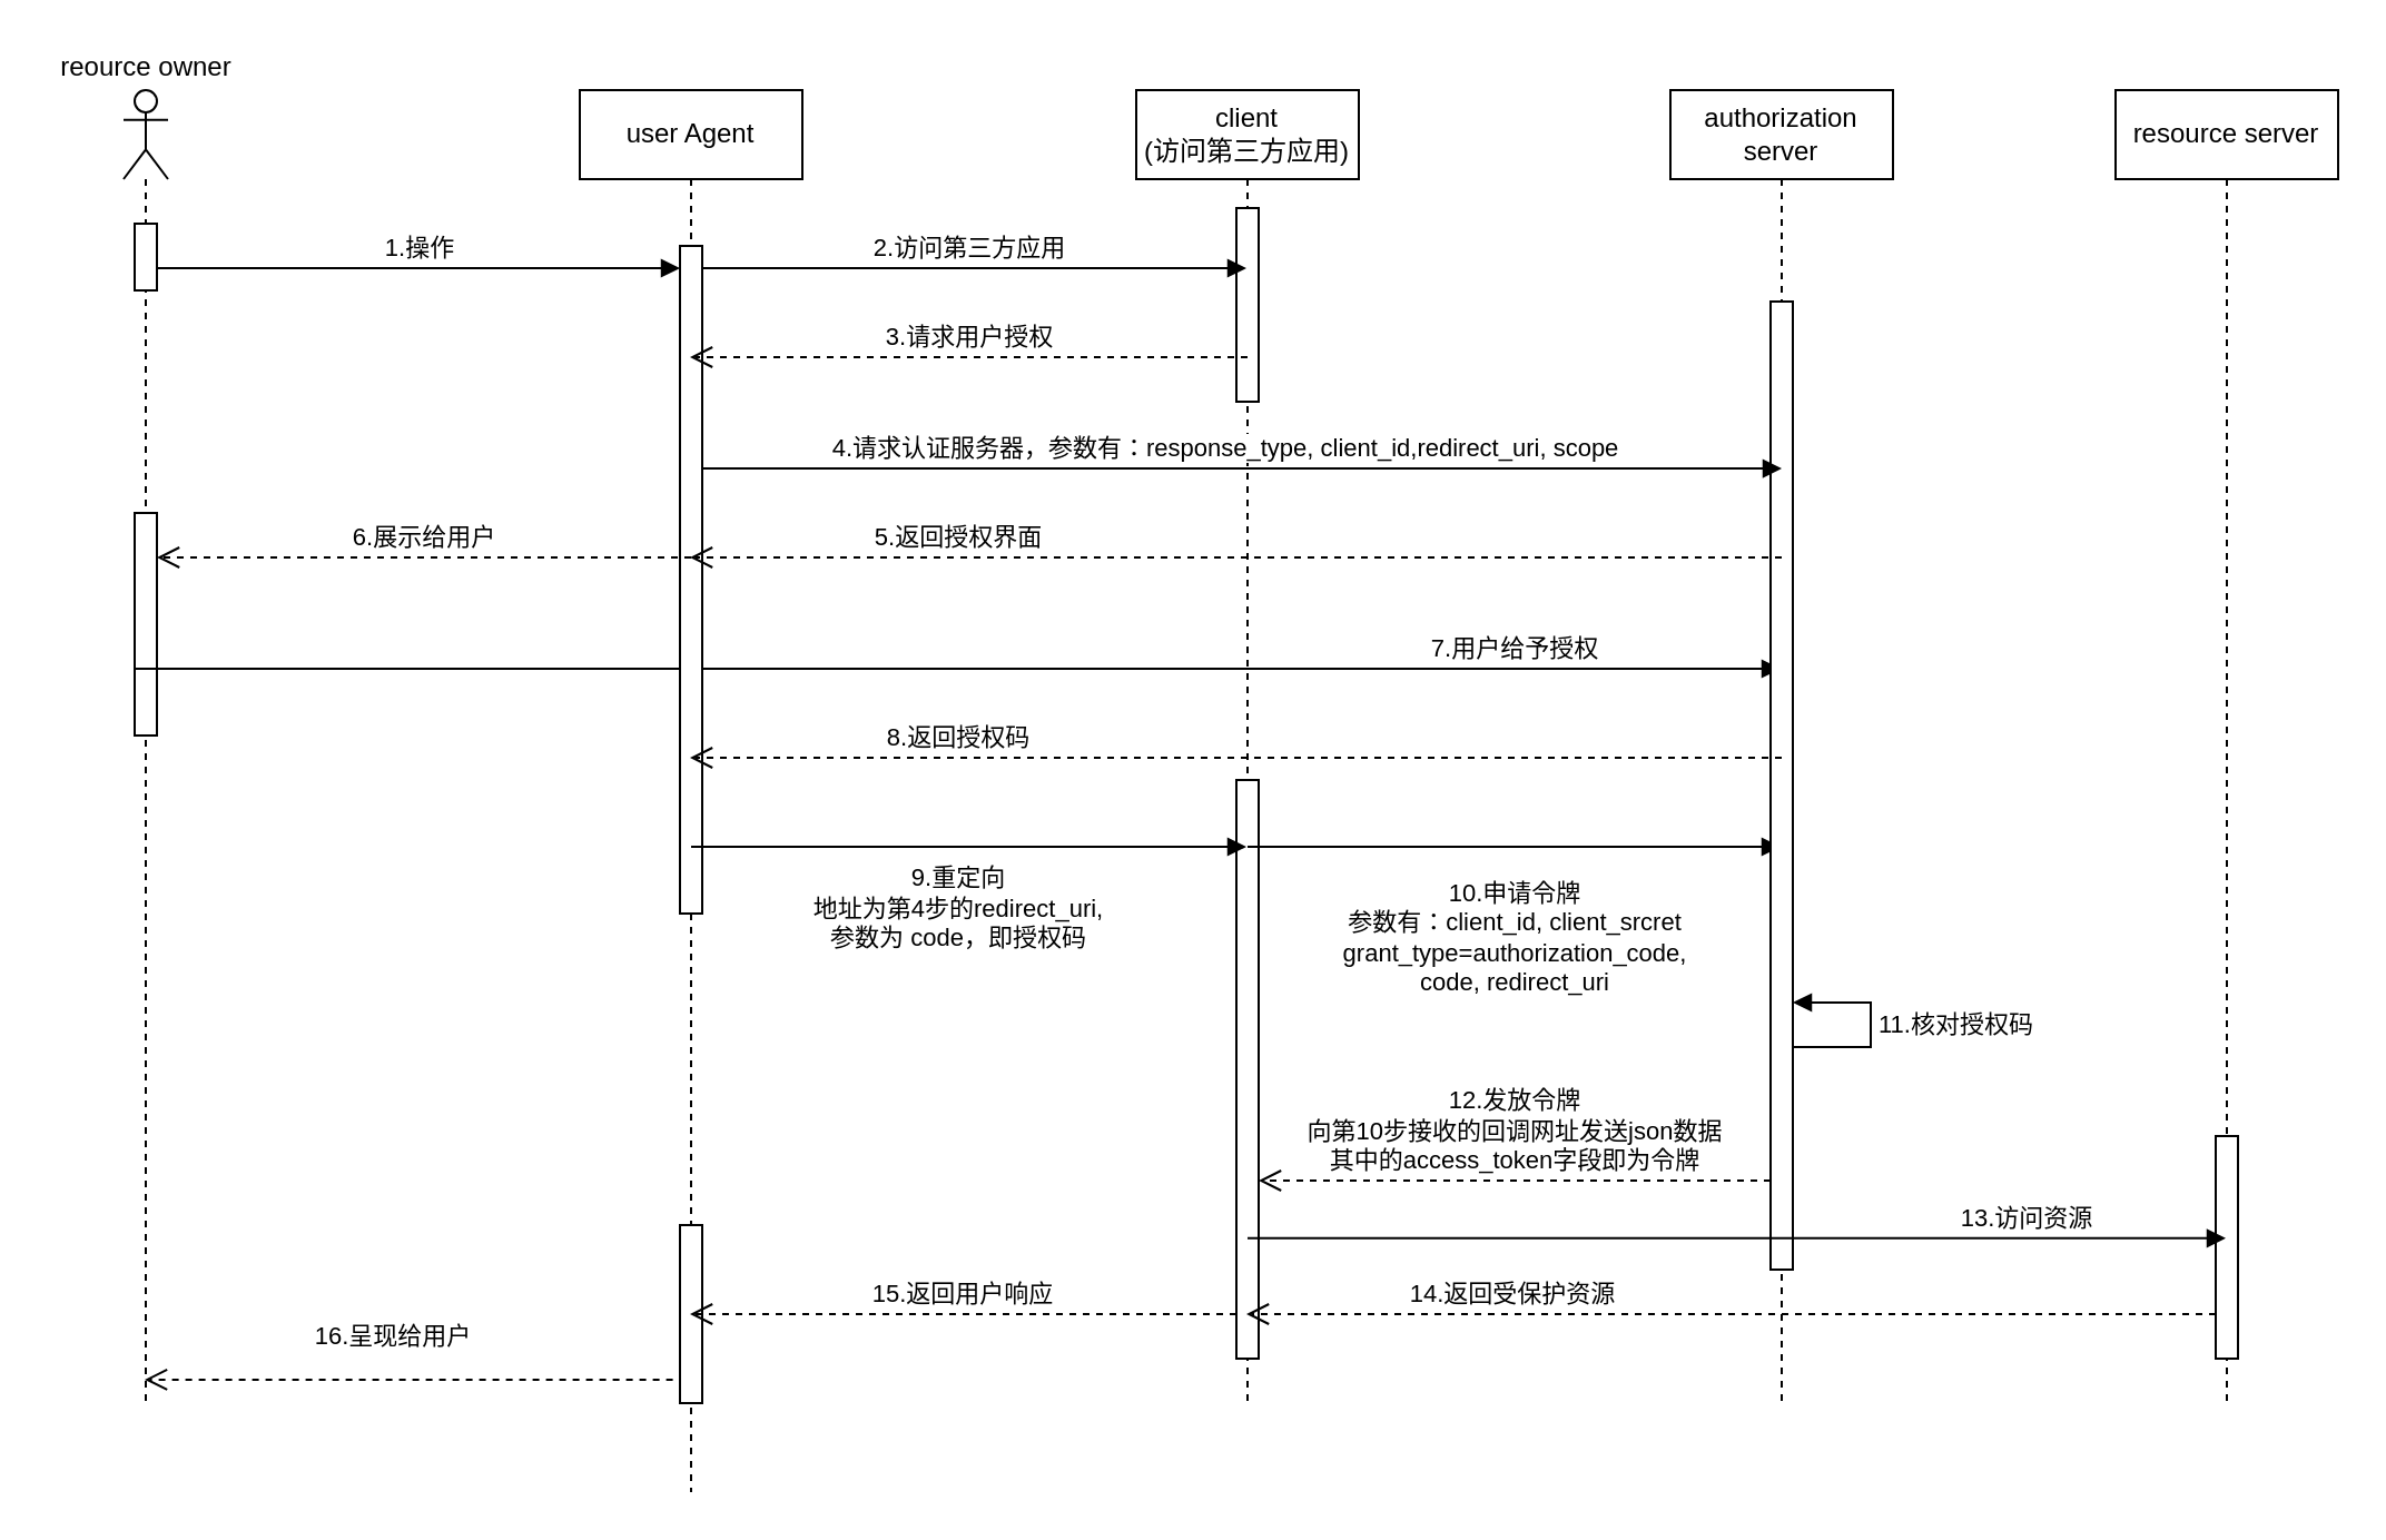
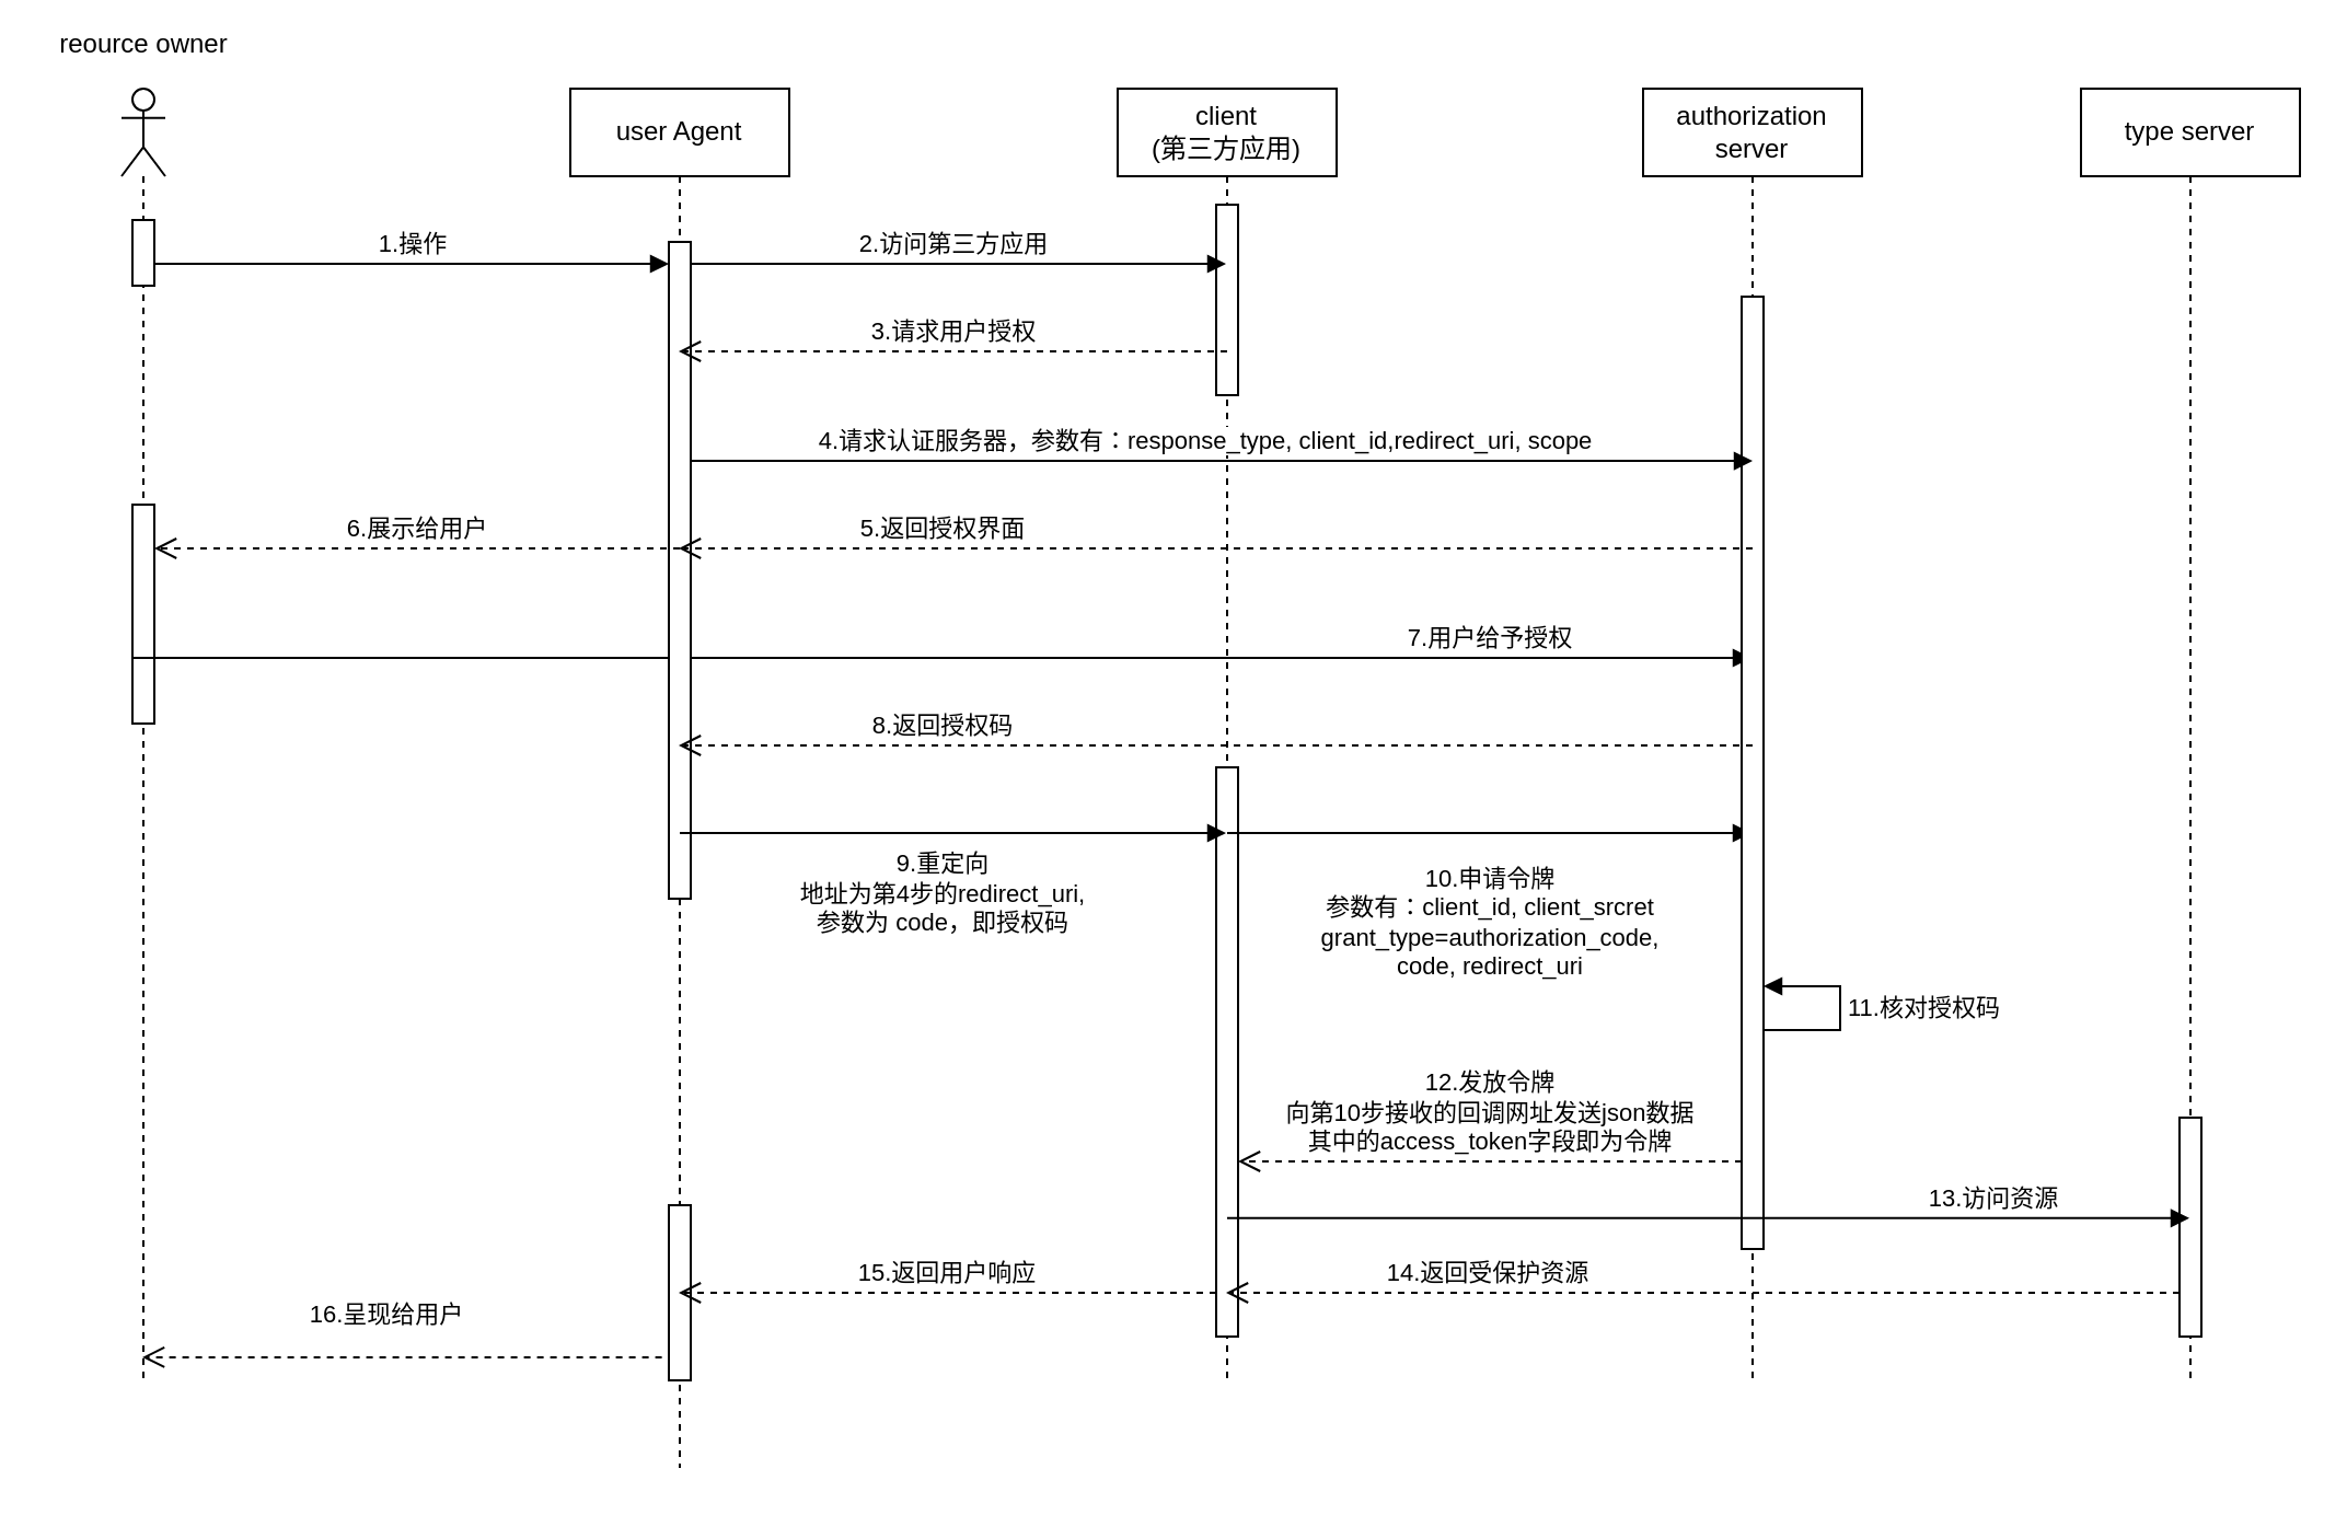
  <mxCell id="0" />
  <mxCell id="1" parent="0" />
- <mxCell id="2" value="client&lt;br&gt;(访问第三方应用)" style="shape=umlLifeline;perimeter=lifelinePerimeter;whiteSpace=wrap;html=1;container=1;collapsible=0;recursiveResize=0;outlineConnect=0;" parent="1" vertex="1"><mxGeometry x="510" y="40" width="100" height="590" as="geometry" /></mxCell>
+ <mxCell id="2" value="client&lt;br&gt;(第三方应用)" style="shape=umlLifeline;perimeter=lifelinePerimeter;whiteSpace=wrap;html=1;container=1;collapsible=0;recursiveResize=0;outlineConnect=0;" parent="1" vertex="1"><mxGeometry x="510" y="40" width="100" height="590" as="geometry" /></mxCell>
  <mxCell id="3" value="" style="html=1;points=[];perimeter=orthogonalPerimeter;" parent="2" vertex="1"><mxGeometry x="45" y="53" width="10" height="87" as="geometry" /></mxCell>
  <mxCell id="4" value="" style="html=1;points=[];perimeter=orthogonalPerimeter;" parent="2" vertex="1"><mxGeometry x="45" y="310" width="10" height="260" as="geometry" /></mxCell>
  <mxCell id="5" value="10.申请令牌&lt;br&gt;参数有：client_id, client_srcret&lt;br&gt;grant_type=authorization_code,&lt;br&gt;code, redirect_uri" style="html=1;verticalAlign=bottom;endArrow=block;" edge="1" parent="2" target="12"><mxGeometry x="0.002" y="-70" width="80" relative="1" as="geometry"><mxPoint x="50" y="340" as="sourcePoint" /><mxPoint x="130" y="340" as="targetPoint" /><mxPoint as="offset" /></mxGeometry></mxCell>
  <mxCell id="6" value="" style="shape=umlLifeline;participant=umlActor;perimeter=lifelinePerimeter;whiteSpace=wrap;html=1;container=1;collapsible=0;recursiveResize=0;verticalAlign=top;spacingTop=36;outlineConnect=0;" parent="1" vertex="1"><mxGeometry x="55" y="40" width="20" height="590" as="geometry" /></mxCell>
  <mxCell id="7" value="" style="html=1;points=[];perimeter=orthogonalPerimeter;" parent="6" vertex="1"><mxGeometry x="5" y="190" width="10" height="100" as="geometry" /></mxCell>
  <mxCell id="8" value="" style="html=1;points=[];perimeter=orthogonalPerimeter;" parent="6" vertex="1"><mxGeometry x="5" y="60" width="10" height="30" as="geometry" /></mxCell>
  <mxCell id="9" value="1.操作" style="html=1;verticalAlign=bottom;endArrow=block;" edge="1" parent="6"><mxGeometry width="80" relative="1" as="geometry"><mxPoint x="15" y="80" as="sourcePoint" /><mxPoint x="250" y="80" as="targetPoint" /></mxGeometry></mxCell>
  <mxCell id="10" value="7.用户给予授权" style="html=1;verticalAlign=bottom;endArrow=block;" edge="1" parent="6" target="12"><mxGeometry x="0.677" width="80" relative="1" as="geometry"><mxPoint x="5" y="260" as="sourcePoint" /><mxPoint x="85" y="260" as="targetPoint" /><mxPoint as="offset" /></mxGeometry></mxCell>
- <mxCell id="11" value="reource owner&lt;br&gt;" style="text;html=1;align=center;verticalAlign=middle;resizable=0;points=[];autosize=1;" parent="1" vertex="1"><mxGeometry x="20" y="20" width="90" height="20" as="geometry" /></mxCell>
+ <mxCell id="11" value="reource owner&lt;br&gt;" style="text;html=1;align=center;verticalAlign=middle;resizable=0;points=[];autosize=1;" parent="1" vertex="1"><mxGeometry x="20" y="10" width="90" height="20" as="geometry" /></mxCell>
  <mxCell id="12" value="authorization server" style="shape=umlLifeline;perimeter=lifelinePerimeter;whiteSpace=wrap;html=1;container=1;collapsible=0;recursiveResize=0;outlineConnect=0;" parent="1" vertex="1"><mxGeometry x="750" y="40" width="100" height="590" as="geometry" /></mxCell>
  <mxCell id="13" value="" style="html=1;points=[];perimeter=orthogonalPerimeter;" parent="12" vertex="1"><mxGeometry x="45" y="95" width="10" height="435" as="geometry" /></mxCell>
  <mxCell id="14" value="11.核对授权码" style="edgeStyle=orthogonalEdgeStyle;html=1;align=left;spacingLeft=2;endArrow=block;rounded=0;" parent="12" edge="1"><mxGeometry x="0.182" relative="1" as="geometry"><mxPoint x="55" y="410" as="sourcePoint" /><Array as="points"><mxPoint x="55" y="430" /><mxPoint x="90" y="430" /><mxPoint x="90" y="410" /></Array><mxPoint x="55" y="410" as="targetPoint" /><mxPoint as="offset" /></mxGeometry></mxCell>
- <mxCell id="15" value="resource server" style="shape=umlLifeline;perimeter=lifelinePerimeter;whiteSpace=wrap;html=1;container=1;collapsible=0;recursiveResize=0;outlineConnect=0;" parent="1" vertex="1"><mxGeometry x="950" y="40" width="100" height="590" as="geometry" /></mxCell>
+ <mxCell id="15" value="type server" style="shape=umlLifeline;perimeter=lifelinePerimeter;whiteSpace=wrap;html=1;container=1;collapsible=0;recursiveResize=0;outlineConnect=0;" parent="1" vertex="1"><mxGeometry x="950" y="40" width="100" height="590" as="geometry" /></mxCell>
  <mxCell id="16" value="" style="html=1;points=[];perimeter=orthogonalPerimeter;" parent="15" vertex="1"><mxGeometry x="45" y="470" width="10" height="100" as="geometry" /></mxCell>
  <mxCell id="17" value="user Agent" style="shape=umlLifeline;perimeter=lifelinePerimeter;whiteSpace=wrap;html=1;container=1;collapsible=0;recursiveResize=0;outlineConnect=0;" vertex="1" parent="1"><mxGeometry x="260" y="40" width="100" height="630" as="geometry" /></mxCell>
  <mxCell id="18" value="2.访问第三方应用" style="html=1;verticalAlign=bottom;endArrow=block;" edge="1" parent="17" target="2"><mxGeometry width="80" relative="1" as="geometry"><mxPoint x="50" y="80" as="sourcePoint" /><mxPoint x="130" y="80" as="targetPoint" /></mxGeometry></mxCell>
  <mxCell id="19" value="4.请求认证服务器，参数有：response_type, client_id,redirect_uri, scope" style="html=1;verticalAlign=bottom;endArrow=block;entryX=0.5;entryY=0.524;entryDx=0;entryDy=0;entryPerimeter=0;" edge="1" parent="17"><mxGeometry x="-0.02" width="80" relative="1" as="geometry"><mxPoint x="50" y="170" as="sourcePoint" /><mxPoint x="540" y="170.02" as="targetPoint" /><mxPoint as="offset" /></mxGeometry></mxCell>
  <mxCell id="20" value="" style="html=1;points=[];perimeter=orthogonalPerimeter;" vertex="1" parent="17"><mxGeometry x="45" y="70" width="10" height="300" as="geometry" /></mxCell>
  <mxCell id="21" value="9.重定向&lt;br&gt;地址为第4步的redirect_uri,&lt;br&gt;参数为 code，即授权码" style="html=1;verticalAlign=bottom;endArrow=block;" edge="1" parent="17" target="2"><mxGeometry x="-0.038" y="-50" width="80" relative="1" as="geometry"><mxPoint x="50" y="340" as="sourcePoint" /><mxPoint x="130" y="340" as="targetPoint" /><mxPoint as="offset" /></mxGeometry></mxCell>
  <mxCell id="22" value="" style="html=1;points=[];perimeter=orthogonalPerimeter;" vertex="1" parent="17"><mxGeometry x="45" y="510" width="10" height="80" as="geometry" /></mxCell>
  <mxCell id="23" value="3.请求用户授权" style="html=1;verticalAlign=bottom;endArrow=open;dashed=1;endSize=8;" edge="1" parent="1" target="17"><mxGeometry relative="1" as="geometry"><mxPoint x="560" y="160" as="sourcePoint" /><mxPoint x="470" y="160" as="targetPoint" /></mxGeometry></mxCell>
  <mxCell id="24" value="5.返回授权界面" style="html=1;verticalAlign=bottom;endArrow=open;dashed=1;endSize=8;" edge="1" parent="1" target="17"><mxGeometry x="0.509" relative="1" as="geometry"><mxPoint x="800" y="250" as="sourcePoint" /><mxPoint x="720" y="250" as="targetPoint" /><mxPoint as="offset" /></mxGeometry></mxCell>
  <mxCell id="25" value="6.展示给用户" style="html=1;verticalAlign=bottom;endArrow=open;dashed=1;endSize=8;" edge="1" parent="1" target="7"><mxGeometry relative="1" as="geometry"><mxPoint x="310" y="250" as="sourcePoint" /><mxPoint x="230" y="250" as="targetPoint" /></mxGeometry></mxCell>
  <mxCell id="26" value="8.返回授权码" style="html=1;verticalAlign=bottom;endArrow=open;dashed=1;endSize=8;" edge="1" parent="1" target="17"><mxGeometry x="0.509" relative="1" as="geometry"><mxPoint x="800" y="340" as="sourcePoint" /><mxPoint x="720" y="340" as="targetPoint" /><mxPoint as="offset" /></mxGeometry></mxCell>
  <mxCell id="27" value="12.发放令牌&lt;br&gt;向第10步接收的回调网址发送json数据&lt;br&gt;其中的access_token字段即为令牌" style="html=1;verticalAlign=bottom;endArrow=open;dashed=1;endSize=8;" edge="1" parent="1" source="13" target="4"><mxGeometry relative="1" as="geometry"><mxPoint x="800" y="480" as="sourcePoint" /><mxPoint x="720" y="480" as="targetPoint" /><Array as="points"><mxPoint x="760" y="530" /></Array></mxGeometry></mxCell>
  <mxCell id="28" value="14.返回受保护资源" style="html=1;verticalAlign=bottom;endArrow=open;dashed=1;endSize=8;" edge="1" parent="1" source="16" target="2"><mxGeometry x="0.453" relative="1" as="geometry"><mxPoint x="1000" y="560" as="sourcePoint" /><mxPoint x="920" y="560" as="targetPoint" /><Array as="points"><mxPoint x="770" y="590" /></Array><mxPoint as="offset" /></mxGeometry></mxCell>
  <mxCell id="29" value="15.返回用户响应" style="html=1;verticalAlign=bottom;endArrow=open;dashed=1;endSize=8;" edge="1" parent="1" source="4" target="17"><mxGeometry relative="1" as="geometry"><mxPoint x="560" y="560" as="sourcePoint" /><mxPoint x="480" y="560" as="targetPoint" /><Array as="points"><mxPoint x="450" y="590" /></Array></mxGeometry></mxCell>
  <mxCell id="30" value="16.呈现给用户" style="html=1;verticalAlign=bottom;endArrow=open;dashed=1;endSize=8;exitX=-0.32;exitY=0.868;exitDx=0;exitDy=0;exitPerimeter=0;" edge="1" parent="1" source="22" target="6"><mxGeometry x="0.059" y="-10" relative="1" as="geometry"><mxPoint x="310" y="590" as="sourcePoint" /><mxPoint x="230" y="590" as="targetPoint" /><mxPoint as="offset" /></mxGeometry></mxCell>
  <mxCell id="31" value="13.访问资源" style="html=1;verticalAlign=bottom;endArrow=block;exitX=0.5;exitY=0.792;exitDx=0;exitDy=0;exitPerimeter=0;" edge="1" parent="1" source="4" target="15"><mxGeometry x="0.593" width="80" relative="1" as="geometry"><mxPoint x="560" y="520" as="sourcePoint" /><mxPoint x="640" y="520" as="targetPoint" /><mxPoint as="offset" /></mxGeometry></mxCell>
